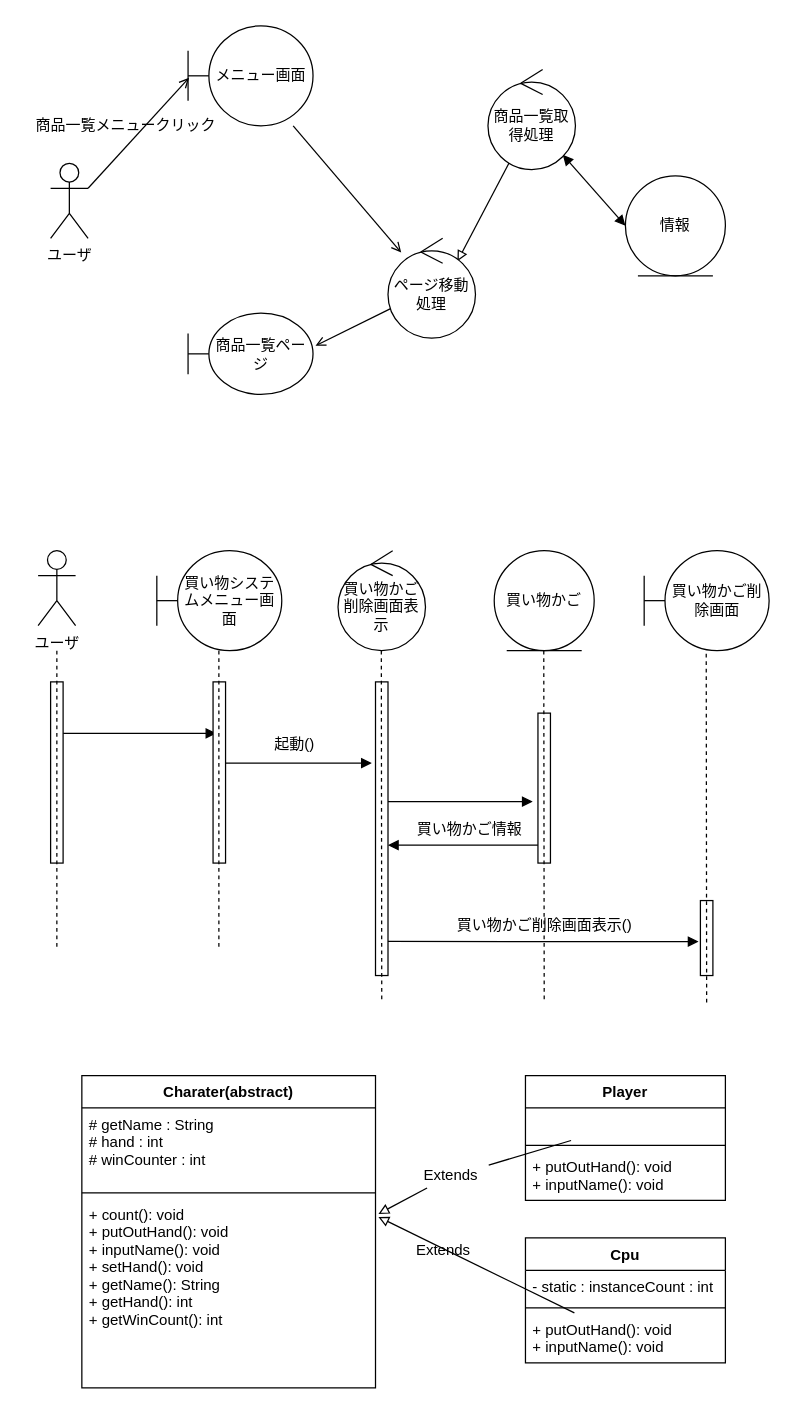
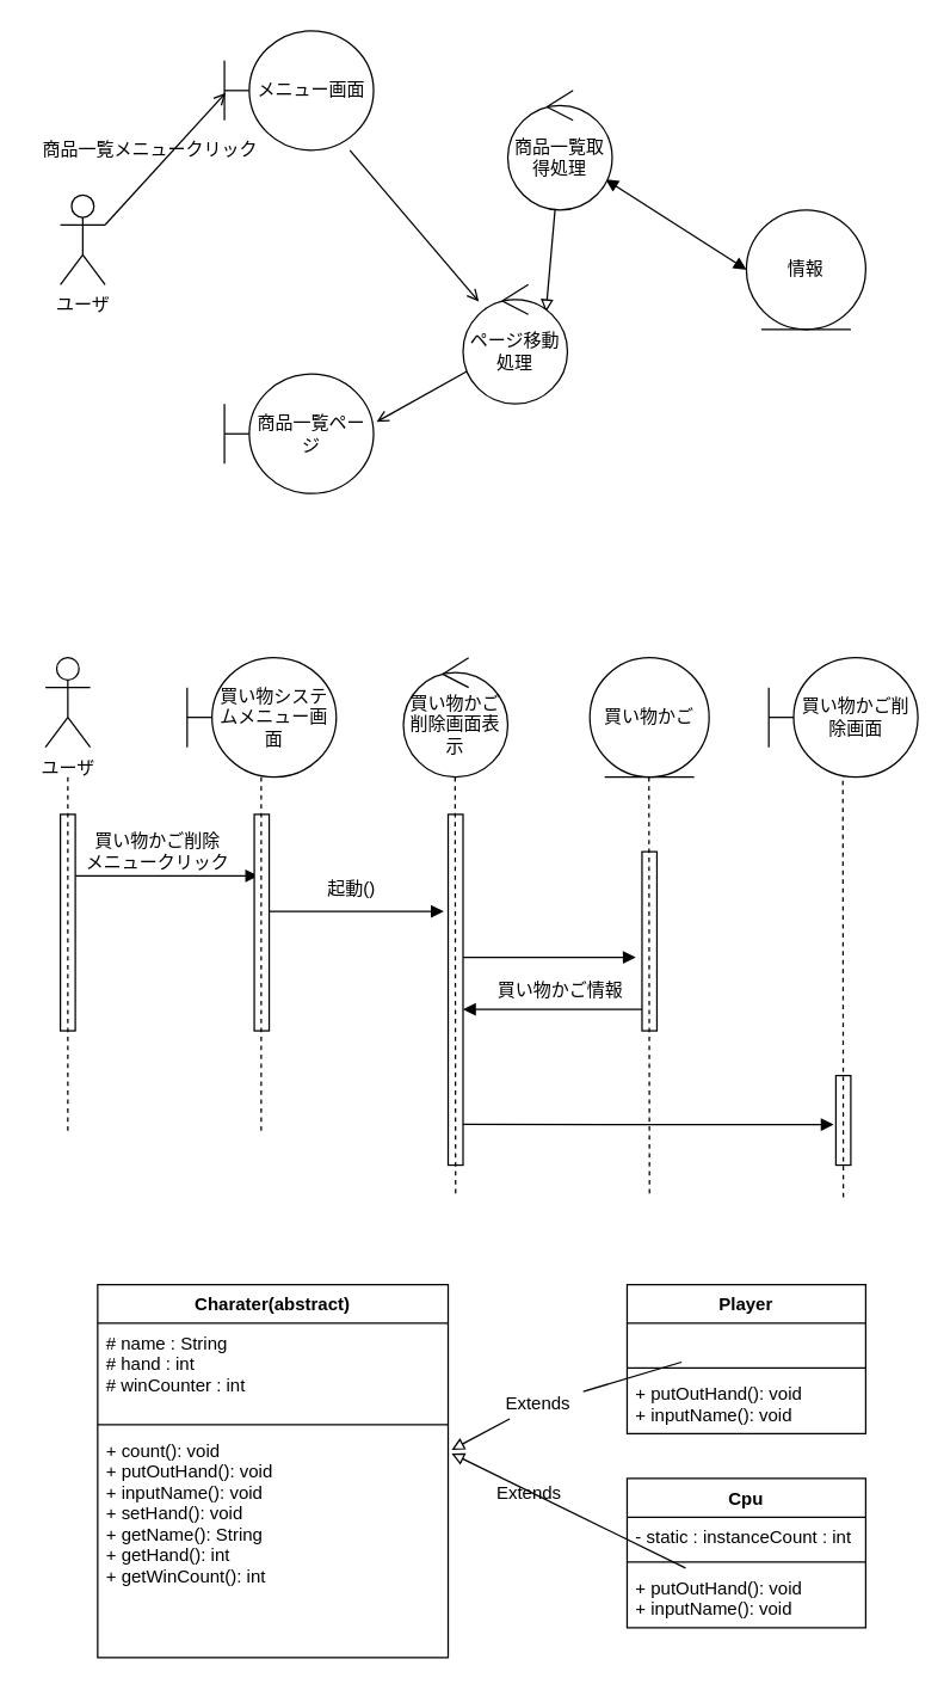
  <mxCell id="0" />
  <mxCell id="1" parent="0" />
  <mxCell id="2" value="ユーザ" style="shape=umlActor;verticalLabelPosition=bottom;verticalAlign=top;html=1;outlineConnect=0;" vertex="1" parent="1"><mxGeometry x="40" y="130" width="30" height="60" as="geometry" /></mxCell>
  <mxCell id="3" value="" style="endArrow=open;html=1;exitX=1;exitY=0.333;exitDx=0;exitDy=0;exitPerimeter=0;endFill=0;entryX=0.008;entryY=0.52;entryDx=0;entryDy=0;entryPerimeter=0;" edge="1" parent="1" source="2" target="5"><mxGeometry width="50" height="50" relative="1" as="geometry"><mxPoint x="50" y="320" as="sourcePoint" /><mxPoint x="170" y="50" as="targetPoint" /></mxGeometry></mxCell>
  <mxCell id="4" style="rounded=0;orthogonalLoop=1;jettySize=auto;html=1;endArrow=open;endFill=0;" edge="1" parent="1" source="5" target="11"><mxGeometry relative="1" as="geometry" /></mxCell>
  <mxCell id="5" value="メニュー画面" style="shape=umlBoundary;whiteSpace=wrap;html=1;" vertex="1" parent="1"><mxGeometry x="150" y="20" width="100" height="80" as="geometry" /></mxCell>
  <mxCell id="6" style="rounded=0;orthogonalLoop=1;jettySize=auto;html=1;entryX=0;entryY=0.5;entryDx=0;entryDy=0;endArrow=block;endFill=1;startArrow=block;startFill=1;" edge="1" parent="1" source="8" target="9"><mxGeometry relative="1" as="geometry" /></mxCell>
  <mxCell id="7" style="rounded=0;orthogonalLoop=1;jettySize=auto;html=1;entryX=0.794;entryY=0.23;entryDx=0;entryDy=0;entryPerimeter=0;endArrow=block;endFill=0;" edge="1" parent="1" source="8" target="11"><mxGeometry relative="1" as="geometry" /></mxCell>
- <mxCell id="8" value="商品一覧取得処理" style="ellipse;shape=umlControl;whiteSpace=wrap;html=1;" vertex="1" parent="1"><mxGeometry x="390" y="55" width="70" height="80" as="geometry" /></mxCell>
+ <mxCell id="8" value="商品一覧取得処理" style="ellipse;shape=umlControl;whiteSpace=wrap;html=1;" vertex="1" parent="1"><mxGeometry x="340" y="60" width="70" height="80" as="geometry" /></mxCell>
  <mxCell id="9" value="情報" style="ellipse;shape=umlEntity;whiteSpace=wrap;html=1;" vertex="1" parent="1"><mxGeometry x="500" y="140" width="80" height="80" as="geometry" /></mxCell>
  <mxCell id="10" style="rounded=0;orthogonalLoop=1;jettySize=auto;html=1;entryX=1.02;entryY=0.4;entryDx=0;entryDy=0;entryPerimeter=0;endArrow=open;endFill=0;" edge="1" parent="1" source="11" target="12"><mxGeometry relative="1" as="geometry" /></mxCell>
  <mxCell id="11" value="ページ移動処理" style="ellipse;shape=umlControl;whiteSpace=wrap;html=1;" vertex="1" parent="1"><mxGeometry x="310" y="190" width="70" height="80" as="geometry" /></mxCell>
- <mxCell id="12" value="商品一覧ページ" style="shape=umlBoundary;whiteSpace=wrap;html=1;" vertex="1" parent="1"><mxGeometry x="150" y="250" width="100" height="65" as="geometry" /></mxCell>
+ <mxCell id="12" value="商品一覧ページ" style="shape=umlBoundary;whiteSpace=wrap;html=1;" vertex="1" parent="1"><mxGeometry x="150" y="250" width="100" height="80" as="geometry" /></mxCell>
  <mxCell id="13" value="商品一覧メニュークリック" style="text;html=1;align=center;verticalAlign=middle;resizable=0;points=[];autosize=1;strokeColor=none;" vertex="1" parent="1"><mxGeometry x="20" y="90" width="160" height="20" as="geometry" /></mxCell>
  <mxCell id="14" value="ユーザ" style="shape=umlActor;verticalLabelPosition=bottom;verticalAlign=top;html=1;outlineConnect=0;" vertex="1" parent="1"><mxGeometry x="30" y="440" width="30" height="60" as="geometry" /></mxCell>
  <mxCell id="15" style="edgeStyle=none;rounded=0;orthogonalLoop=1;jettySize=auto;html=1;startArrow=none;startFill=0;endArrow=block;endFill=1;entryX=0.259;entryY=0.284;entryDx=0;entryDy=0;entryPerimeter=0;" edge="1" parent="1" source="16" target="18"><mxGeometry relative="1" as="geometry"><mxPoint x="160" y="585" as="targetPoint" /></mxGeometry></mxCell>
  <mxCell id="16" value="" style="html=1;points=[];perimeter=orthogonalPerimeter;" vertex="1" parent="1"><mxGeometry x="40" y="545" width="10" height="145" as="geometry" /></mxCell>
  <mxCell id="17" style="edgeStyle=none;rounded=0;orthogonalLoop=1;jettySize=auto;html=1;startArrow=none;startFill=0;endArrow=block;endFill=1;" edge="1" parent="1" source="18"><mxGeometry relative="1" as="geometry"><mxPoint x="297" y="610" as="targetPoint" /></mxGeometry></mxCell>
  <mxCell id="18" value="" style="html=1;points=[];perimeter=orthogonalPerimeter;" vertex="1" parent="1"><mxGeometry x="170" y="545" width="10" height="145" as="geometry" /></mxCell>
  <mxCell id="19" style="edgeStyle=none;rounded=0;orthogonalLoop=1;jettySize=auto;html=1;startArrow=none;startFill=0;endArrow=block;endFill=1;entryX=-0.424;entryY=0.59;entryDx=0;entryDy=0;entryPerimeter=0;" edge="1" parent="1" source="20" target="22"><mxGeometry relative="1" as="geometry"><mxPoint x="420" y="585" as="targetPoint" /></mxGeometry></mxCell>
  <mxCell id="20" value="" style="html=1;points=[];perimeter=orthogonalPerimeter;" vertex="1" parent="1"><mxGeometry x="300" y="545" width="10" height="235" as="geometry" /></mxCell>
  <mxCell id="21" style="edgeStyle=none;rounded=0;orthogonalLoop=1;jettySize=auto;html=1;startArrow=none;startFill=0;endArrow=block;endFill=1;entryX=1;entryY=0.556;entryDx=0;entryDy=0;entryPerimeter=0;" edge="1" parent="1" source="22" target="20"><mxGeometry relative="1" as="geometry"><mxPoint x="550" y="585" as="targetPoint" /></mxGeometry></mxCell>
  <mxCell id="22" value="" style="html=1;points=[];perimeter=orthogonalPerimeter;" vertex="1" parent="1"><mxGeometry x="430" y="570" width="10" height="120" as="geometry" /></mxCell>
  <mxCell id="23" style="edgeStyle=none;rounded=0;orthogonalLoop=1;jettySize=auto;html=1;startArrow=none;startFill=0;endArrow=block;endFill=1;exitX=1;exitY=0.884;exitDx=0;exitDy=0;exitPerimeter=0;entryX=-0.153;entryY=0.547;entryDx=0;entryDy=0;entryPerimeter=0;" edge="1" parent="1" source="20" target="24"><mxGeometry relative="1" as="geometry"><mxPoint x="680" y="585" as="targetPoint" /></mxGeometry></mxCell>
  <mxCell id="24" value="" style="html=1;points=[];perimeter=orthogonalPerimeter;" vertex="1" parent="1"><mxGeometry x="560" y="720" width="10" height="60" as="geometry" /></mxCell>
  <mxCell id="25" value="買い物システムメニュー画面" style="shape=umlBoundary;whiteSpace=wrap;html=1;" vertex="1" parent="1"><mxGeometry x="125" y="440" width="100" height="80" as="geometry" /></mxCell>
  <mxCell id="26" value="買い物かご削除画面" style="shape=umlBoundary;whiteSpace=wrap;html=1;" vertex="1" parent="1"><mxGeometry x="515" y="440" width="100" height="80" as="geometry" /></mxCell>
  <mxCell id="27" value="買い物かご削除画面表示" style="ellipse;shape=umlControl;whiteSpace=wrap;html=1;" vertex="1" parent="1"><mxGeometry x="270" y="440" width="70" height="80" as="geometry" /></mxCell>
  <mxCell id="28" value="買い物かご" style="ellipse;shape=umlEntity;whiteSpace=wrap;html=1;" vertex="1" parent="1"><mxGeometry x="395" y="440" width="80" height="80" as="geometry" /></mxCell>
  <mxCell id="29" value="" style="endArrow=none;dashed=1;html=1;" edge="1" parent="1"><mxGeometry width="50" height="50" relative="1" as="geometry"><mxPoint x="45" y="520" as="sourcePoint" /><mxPoint x="45" y="760" as="targetPoint" /></mxGeometry></mxCell>
  <mxCell id="30" value="" style="endArrow=none;dashed=1;html=1;" edge="1" parent="1"><mxGeometry width="50" height="50" relative="1" as="geometry"><mxPoint x="174.66" y="520" as="sourcePoint" /><mxPoint x="174.66" y="760" as="targetPoint" /></mxGeometry></mxCell>
  <mxCell id="31" value="" style="endArrow=none;dashed=1;html=1;" edge="1" parent="1"><mxGeometry width="50" height="50" relative="1" as="geometry"><mxPoint x="304.66" y="520" as="sourcePoint" /><mxPoint x="305" y="800" as="targetPoint" /></mxGeometry></mxCell>
  <mxCell id="32" value="" style="endArrow=none;dashed=1;html=1;" edge="1" parent="1"><mxGeometry width="50" height="50" relative="1" as="geometry"><mxPoint x="434.66" y="520" as="sourcePoint" /><mxPoint x="435" y="800" as="targetPoint" /></mxGeometry></mxCell>
  <mxCell id="33" value="" style="endArrow=none;dashed=1;html=1;" edge="1" parent="1"><mxGeometry width="50" height="50" relative="1" as="geometry"><mxPoint x="564.66" y="522.5" as="sourcePoint" /><mxPoint x="565" y="802.5" as="targetPoint" /></mxGeometry></mxCell>
+ <mxCell id="34" value="&lt;span&gt;買い物かご削除&lt;br&gt;メニュークリック&lt;/span&gt;" style="text;html=1;align=center;verticalAlign=middle;resizable=0;points=[];autosize=1;strokeColor=none;" vertex="1" parent="1"><mxGeometry x="50" y="555" width="110" height="30" as="geometry" /></mxCell>
  <mxCell id="35" value="起動()" style="text;html=1;align=center;verticalAlign=middle;resizable=0;points=[];autosize=1;strokeColor=none;" vertex="1" parent="1"><mxGeometry x="210" y="585" width="50" height="20" as="geometry" /></mxCell>
  <mxCell id="36" value="&lt;span&gt;買い物かご情報&lt;br&gt;&lt;/span&gt;" style="text;html=1;align=center;verticalAlign=middle;resizable=0;points=[];autosize=1;strokeColor=none;" vertex="1" parent="1"><mxGeometry x="325" y="652.5" width="100" height="20" as="geometry" /></mxCell>
- <mxCell id="37" value="&lt;span&gt;買い物かご削除画面表示()&lt;br&gt;&lt;/span&gt;" style="text;html=1;align=center;verticalAlign=middle;resizable=0;points=[];autosize=1;strokeColor=none;" vertex="1" parent="1"><mxGeometry x="355" y="730" width="160" height="20" as="geometry" /></mxCell>
  <mxCell id="38" value="Charater(abstract)" style="swimlane;fontStyle=1;align=center;verticalAlign=top;childLayout=stackLayout;horizontal=1;startSize=26;horizontalStack=0;resizeParent=1;resizeParentMax=0;resizeLast=0;collapsible=1;marginBottom=0;" vertex="1" parent="1"><mxGeometry x="65" y="860" width="235" height="250" as="geometry" /></mxCell>
- <mxCell id="39" value="# getName : String&#10;# hand : int&#10;# winCounter : int" style="text;strokeColor=none;fillColor=none;align=left;verticalAlign=top;spacingLeft=4;spacingRight=4;overflow=hidden;rotatable=0;points=[[0,0.5],[1,0.5]];portConstraint=eastwest;" vertex="1" parent="38"><mxGeometry y="26" width="235" height="64" as="geometry" /></mxCell>
+ <mxCell id="39" value="# name : String&#10;# hand : int&#10;# winCounter : int" style="text;strokeColor=none;fillColor=none;align=left;verticalAlign=top;spacingLeft=4;spacingRight=4;overflow=hidden;rotatable=0;points=[[0,0.5],[1,0.5]];portConstraint=eastwest;" vertex="1" parent="38"><mxGeometry y="26" width="235" height="64" as="geometry" /></mxCell>
  <mxCell id="40" value="" style="line;strokeWidth=1;fillColor=none;align=left;verticalAlign=middle;spacingTop=-1;spacingLeft=3;spacingRight=3;rotatable=0;labelPosition=right;points=[];portConstraint=eastwest;" vertex="1" parent="38"><mxGeometry y="90" width="235" height="8" as="geometry" /></mxCell>
  <mxCell id="41" value="+ count(): void&#10;+ putOutHand(): void&#10;+ inputName(): void&#10;+ setHand(): void&#10;+ getName(): String&#10;+ getHand(): int&#10;+ getWinCount(): int" style="text;strokeColor=none;fillColor=none;align=left;verticalAlign=top;spacingLeft=4;spacingRight=4;overflow=hidden;rotatable=0;points=[[0,0.5],[1,0.5]];portConstraint=eastwest;" vertex="1" parent="38"><mxGeometry y="98" width="235" height="152" as="geometry" /></mxCell>
  <mxCell id="42" value="Player" style="swimlane;fontStyle=1;align=center;verticalAlign=top;childLayout=stackLayout;horizontal=1;startSize=26;horizontalStack=0;resizeParent=1;resizeParentMax=0;resizeLast=0;collapsible=1;marginBottom=0;" vertex="1" parent="1"><mxGeometry x="420" y="860" width="160" height="100" as="geometry" /></mxCell>
  <mxCell id="43" value=" " style="text;strokeColor=none;fillColor=none;align=left;verticalAlign=top;spacingLeft=4;spacingRight=4;overflow=hidden;rotatable=0;points=[[0,0.5],[1,0.5]];portConstraint=eastwest;" vertex="1" parent="42"><mxGeometry y="26" width="160" height="26" as="geometry" /></mxCell>
  <mxCell id="44" value="" style="line;strokeWidth=1;fillColor=none;align=left;verticalAlign=middle;spacingTop=-1;spacingLeft=3;spacingRight=3;rotatable=0;labelPosition=right;points=[];portConstraint=eastwest;" vertex="1" parent="42"><mxGeometry y="52" width="160" height="8" as="geometry" /></mxCell>
  <mxCell id="45" value="+ putOutHand(): void&#10;+ inputName(): void" style="text;strokeColor=none;fillColor=none;align=left;verticalAlign=top;spacingLeft=4;spacingRight=4;overflow=hidden;rotatable=0;points=[[0,0.5],[1,0.5]];portConstraint=eastwest;" vertex="1" parent="42"><mxGeometry y="60" width="160" height="40" as="geometry" /></mxCell>
  <mxCell id="46" value="Cpu" style="swimlane;fontStyle=1;align=center;verticalAlign=top;childLayout=stackLayout;horizontal=1;startSize=26;horizontalStack=0;resizeParent=1;resizeParentMax=0;resizeLast=0;collapsible=1;marginBottom=0;" vertex="1" parent="1"><mxGeometry x="420" y="990" width="160" height="100" as="geometry" /></mxCell>
  <mxCell id="47" value="- static : instanceCount : int" style="text;strokeColor=none;fillColor=none;align=left;verticalAlign=top;spacingLeft=4;spacingRight=4;overflow=hidden;rotatable=0;points=[[0,0.5],[1,0.5]];portConstraint=eastwest;" vertex="1" parent="46"><mxGeometry y="26" width="160" height="26" as="geometry" /></mxCell>
  <mxCell id="48" value="" style="line;strokeWidth=1;fillColor=none;align=left;verticalAlign=middle;spacingTop=-1;spacingLeft=3;spacingRight=3;rotatable=0;labelPosition=right;points=[];portConstraint=eastwest;" vertex="1" parent="46"><mxGeometry y="52" width="160" height="8" as="geometry" /></mxCell>
  <mxCell id="49" value="+ putOutHand(): void&#10;+ inputName(): void" style="text;strokeColor=none;fillColor=none;align=left;verticalAlign=top;spacingLeft=4;spacingRight=4;overflow=hidden;rotatable=0;points=[[0,0.5],[1,0.5]];portConstraint=eastwest;" vertex="1" parent="46"><mxGeometry y="60" width="160" height="40" as="geometry" /></mxCell>
  <mxCell id="50" style="edgeStyle=none;rounded=0;orthogonalLoop=1;jettySize=auto;html=1;entryX=1.01;entryY=0.084;entryDx=0;entryDy=0;entryPerimeter=0;startArrow=none;startFill=0;endArrow=block;endFill=0;" edge="1" parent="1" source="52" target="41"><mxGeometry relative="1" as="geometry" /></mxCell>
  <mxCell id="51" style="edgeStyle=none;rounded=0;orthogonalLoop=1;jettySize=auto;html=1;entryX=1.01;entryY=0.1;entryDx=0;entryDy=0;entryPerimeter=0;startArrow=none;startFill=0;endArrow=block;endFill=0;" edge="1" parent="1" source="49" target="41"><mxGeometry relative="1" as="geometry" /></mxCell>
  <mxCell id="52" value="Extends" style="text;html=1;align=center;verticalAlign=middle;resizable=0;points=[];autosize=1;strokeColor=none;" vertex="1" parent="1"><mxGeometry x="330" y="930" width="60" height="20" as="geometry" /></mxCell>
  <mxCell id="53" value="" style="edgeStyle=none;rounded=0;orthogonalLoop=1;jettySize=auto;html=1;entryX=1.01;entryY=0.084;entryDx=0;entryDy=0;entryPerimeter=0;startArrow=none;startFill=0;endArrow=none;endFill=0;" edge="1" parent="1" source="43" target="52"><mxGeometry relative="1" as="geometry"><mxPoint x="464.198" y="912" as="sourcePoint" /><mxPoint x="302.35" y="970.768" as="targetPoint" /></mxGeometry></mxCell>
  <mxCell id="54" value="Extends" style="text;html=1;align=center;verticalAlign=middle;resizable=0;points=[];autosize=1;strokeColor=none;" vertex="1" parent="1"><mxGeometry x="324" y="990" width="60" height="20" as="geometry" /></mxCell>
